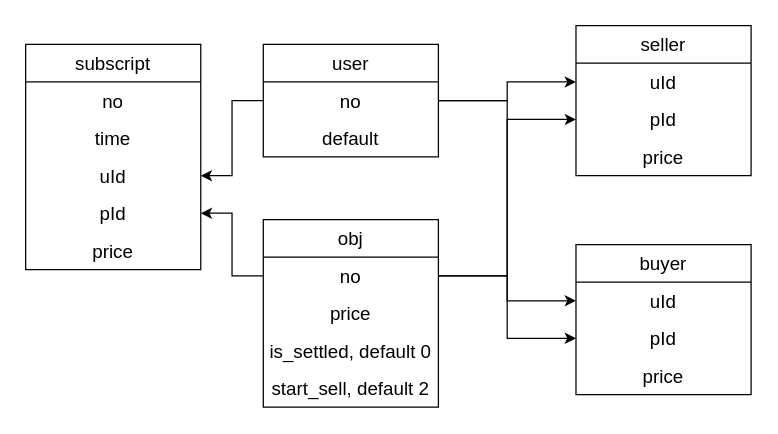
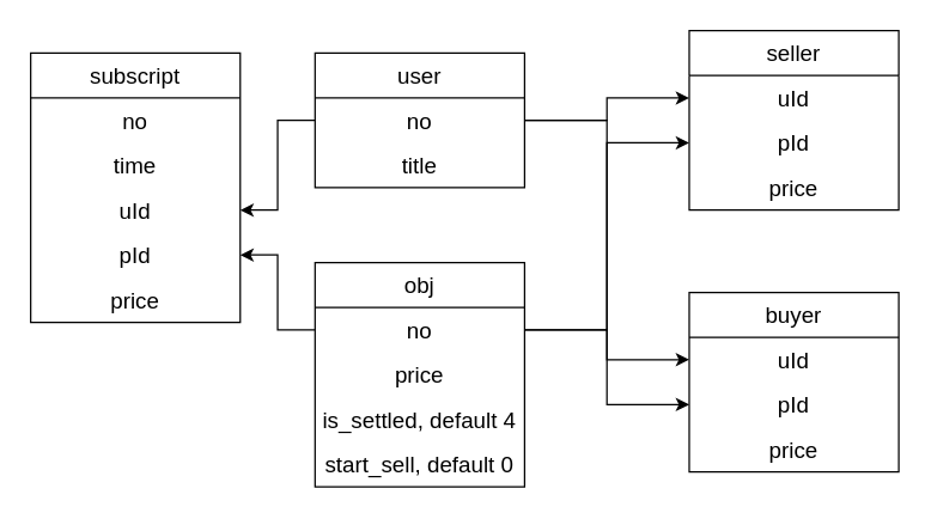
  <mxCell id="0" />
  <mxCell id="1" parent="0" />
  <mxCell id="2" value="user" style="swimlane;fontStyle=0;childLayout=stackLayout;horizontal=1;startSize=30;horizontalStack=0;resizeParent=1;resizeParentMax=0;resizeLast=0;collapsible=1;marginBottom=0;whiteSpace=wrap;html=1;align=center;fontSize=15;" vertex="1" parent="1"><mxGeometry x="210" y="35" width="140" height="90" as="geometry" /></mxCell>
  <mxCell id="3" value="no" style="text;strokeColor=none;fillColor=none;align=center;verticalAlign=middle;spacingLeft=4;spacingRight=4;overflow=hidden;points=[[0,0.5],[1,0.5]];portConstraint=eastwest;rotatable=0;whiteSpace=wrap;html=1;fontSize=15;" vertex="1" parent="2"><mxGeometry y="30" width="140" height="30" as="geometry" /></mxCell>
- <mxCell id="4" value="default" style="text;strokeColor=none;fillColor=none;align=center;verticalAlign=middle;spacingLeft=4;spacingRight=4;overflow=hidden;points=[[0,0.5],[1,0.5]];portConstraint=eastwest;rotatable=0;whiteSpace=wrap;html=1;fontSize=15;" vertex="1" parent="2"><mxGeometry y="60" width="140" height="30" as="geometry" /></mxCell>
+ <mxCell id="4" value="title" style="text;strokeColor=none;fillColor=none;align=center;verticalAlign=middle;spacingLeft=4;spacingRight=4;overflow=hidden;points=[[0,0.5],[1,0.5]];portConstraint=eastwest;rotatable=0;whiteSpace=wrap;html=1;fontSize=15;" vertex="1" parent="2"><mxGeometry y="60" width="140" height="30" as="geometry" /></mxCell>
  <mxCell id="5" value="buyer" style="swimlane;fontStyle=0;childLayout=stackLayout;horizontal=1;startSize=30;horizontalStack=0;resizeParent=1;resizeParentMax=0;resizeLast=0;collapsible=1;marginBottom=0;whiteSpace=wrap;html=1;align=center;fontSize=15;" vertex="1" parent="1"><mxGeometry x="460" y="195" width="140" height="120" as="geometry" /></mxCell>
  <mxCell id="6" value="uId" style="text;strokeColor=none;fillColor=none;align=center;verticalAlign=middle;spacingLeft=4;spacingRight=4;overflow=hidden;points=[[0,0.5],[1,0.5]];portConstraint=eastwest;rotatable=0;whiteSpace=wrap;html=1;fontSize=15;" vertex="1" parent="5"><mxGeometry y="30" width="140" height="30" as="geometry" /></mxCell>
  <mxCell id="7" value="pId" style="text;strokeColor=none;fillColor=none;align=center;verticalAlign=middle;spacingLeft=4;spacingRight=4;overflow=hidden;points=[[0,0.5],[1,0.5]];portConstraint=eastwest;rotatable=0;whiteSpace=wrap;html=1;fontSize=15;" vertex="1" parent="5"><mxGeometry y="60" width="140" height="30" as="geometry" /></mxCell>
  <mxCell id="8" value="price" style="text;strokeColor=none;fillColor=none;align=center;verticalAlign=middle;spacingLeft=4;spacingRight=4;overflow=hidden;points=[[0,0.5],[1,0.5]];portConstraint=eastwest;rotatable=0;whiteSpace=wrap;html=1;fontSize=15;" vertex="1" parent="5"><mxGeometry y="90" width="140" height="30" as="geometry" /></mxCell>
  <mxCell id="9" value="seller" style="swimlane;fontStyle=0;childLayout=stackLayout;horizontal=1;startSize=30;horizontalStack=0;resizeParent=1;resizeParentMax=0;resizeLast=0;collapsible=1;marginBottom=0;whiteSpace=wrap;html=1;align=center;fontSize=15;" vertex="1" parent="1"><mxGeometry x="460" y="20" width="140" height="120" as="geometry" /></mxCell>
  <mxCell id="10" value="uId" style="text;strokeColor=none;fillColor=none;align=center;verticalAlign=middle;spacingLeft=4;spacingRight=4;overflow=hidden;points=[[0,0.5],[1,0.5]];portConstraint=eastwest;rotatable=0;whiteSpace=wrap;html=1;fontSize=15;" vertex="1" parent="9"><mxGeometry y="30" width="140" height="30" as="geometry" /></mxCell>
  <mxCell id="11" value="pId" style="text;strokeColor=none;fillColor=none;align=center;verticalAlign=middle;spacingLeft=4;spacingRight=4;overflow=hidden;points=[[0,0.5],[1,0.5]];portConstraint=eastwest;rotatable=0;whiteSpace=wrap;html=1;fontSize=15;" vertex="1" parent="9"><mxGeometry y="60" width="140" height="30" as="geometry" /></mxCell>
  <mxCell id="12" value="price" style="text;strokeColor=none;fillColor=none;align=center;verticalAlign=middle;spacingLeft=4;spacingRight=4;overflow=hidden;points=[[0,0.5],[1,0.5]];portConstraint=eastwest;rotatable=0;whiteSpace=wrap;html=1;fontSize=15;" vertex="1" parent="9"><mxGeometry y="90" width="140" height="30" as="geometry" /></mxCell>
  <mxCell id="13" value="obj" style="swimlane;fontStyle=0;childLayout=stackLayout;horizontal=1;startSize=30;horizontalStack=0;resizeParent=1;resizeParentMax=0;resizeLast=0;collapsible=1;marginBottom=0;whiteSpace=wrap;html=1;align=center;fontSize=15;" vertex="1" parent="1"><mxGeometry x="210" y="175" width="140" height="150" as="geometry" /></mxCell>
  <mxCell id="14" value="no" style="text;strokeColor=none;fillColor=none;align=center;verticalAlign=middle;spacingLeft=4;spacingRight=4;overflow=hidden;points=[[0,0.5],[1,0.5]];portConstraint=eastwest;rotatable=0;whiteSpace=wrap;html=1;fontSize=15;" vertex="1" parent="13"><mxGeometry y="30" width="140" height="30" as="geometry" /></mxCell>
  <mxCell id="15" value="price" style="text;strokeColor=none;fillColor=none;align=center;verticalAlign=middle;spacingLeft=4;spacingRight=4;overflow=hidden;points=[[0,0.5],[1,0.5]];portConstraint=eastwest;rotatable=0;whiteSpace=wrap;html=1;fontSize=15;" vertex="1" parent="13"><mxGeometry y="60" width="140" height="30" as="geometry" /></mxCell>
- <mxCell id="16" value="is_settled, default 0" style="text;strokeColor=none;fillColor=none;align=center;verticalAlign=middle;spacingLeft=4;spacingRight=4;overflow=hidden;points=[[0,0.5],[1,0.5]];portConstraint=eastwest;rotatable=0;whiteSpace=wrap;html=1;fontSize=15;" vertex="1" parent="13"><mxGeometry y="90" width="140" height="30" as="geometry" /></mxCell>
- <mxCell id="17" value="start_sell, default 2" style="text;strokeColor=none;fillColor=none;align=center;verticalAlign=middle;spacingLeft=4;spacingRight=4;overflow=hidden;points=[[0,0.5],[1,0.5]];portConstraint=eastwest;rotatable=0;whiteSpace=wrap;html=1;fontSize=15;" vertex="1" parent="13"><mxGeometry y="120" width="140" height="30" as="geometry" /></mxCell>
+ <mxCell id="16" value="is_settled, default 4" style="text;strokeColor=none;fillColor=none;align=center;verticalAlign=middle;spacingLeft=4;spacingRight=4;overflow=hidden;points=[[0,0.5],[1,0.5]];portConstraint=eastwest;rotatable=0;whiteSpace=wrap;html=1;fontSize=15;" vertex="1" parent="13"><mxGeometry y="90" width="140" height="30" as="geometry" /></mxCell>
+ <mxCell id="17" value="start_sell, default 0" style="text;strokeColor=none;fillColor=none;align=center;verticalAlign=middle;spacingLeft=4;spacingRight=4;overflow=hidden;points=[[0,0.5],[1,0.5]];portConstraint=eastwest;rotatable=0;whiteSpace=wrap;html=1;fontSize=15;" vertex="1" parent="13"><mxGeometry y="120" width="140" height="30" as="geometry" /></mxCell>
  <mxCell id="18" value="subscript" style="swimlane;fontStyle=0;childLayout=stackLayout;horizontal=1;startSize=30;horizontalStack=0;resizeParent=1;resizeParentMax=0;resizeLast=0;collapsible=1;marginBottom=0;whiteSpace=wrap;html=1;align=center;fontSize=15;" vertex="1" parent="1"><mxGeometry x="20" y="35" width="140" height="180" as="geometry" /></mxCell>
  <mxCell id="19" value="no" style="text;strokeColor=none;fillColor=none;align=center;verticalAlign=middle;spacingLeft=4;spacingRight=4;overflow=hidden;points=[[0,0.5],[1,0.5]];portConstraint=eastwest;rotatable=0;whiteSpace=wrap;html=1;fontSize=15;" vertex="1" parent="18"><mxGeometry y="30" width="140" height="30" as="geometry" /></mxCell>
  <mxCell id="20" value="time" style="text;strokeColor=none;fillColor=none;align=center;verticalAlign=middle;spacingLeft=4;spacingRight=4;overflow=hidden;points=[[0,0.5],[1,0.5]];portConstraint=eastwest;rotatable=0;whiteSpace=wrap;html=1;fontSize=15;" vertex="1" parent="18"><mxGeometry y="60" width="140" height="30" as="geometry" /></mxCell>
  <mxCell id="21" value="uId" style="text;strokeColor=none;fillColor=none;align=center;verticalAlign=middle;spacingLeft=4;spacingRight=4;overflow=hidden;points=[[0,0.5],[1,0.5]];portConstraint=eastwest;rotatable=0;whiteSpace=wrap;html=1;fontSize=15;" vertex="1" parent="18"><mxGeometry y="90" width="140" height="30" as="geometry" /></mxCell>
  <mxCell id="22" value="pId" style="text;strokeColor=none;fillColor=none;align=center;verticalAlign=middle;spacingLeft=4;spacingRight=4;overflow=hidden;points=[[0,0.5],[1,0.5]];portConstraint=eastwest;rotatable=0;whiteSpace=wrap;html=1;fontSize=15;" vertex="1" parent="18"><mxGeometry y="120" width="140" height="30" as="geometry" /></mxCell>
  <mxCell id="23" value="price" style="text;strokeColor=none;fillColor=none;align=center;verticalAlign=middle;spacingLeft=4;spacingRight=4;overflow=hidden;points=[[0,0.5],[1,0.5]];portConstraint=eastwest;rotatable=0;whiteSpace=wrap;html=1;fontSize=15;" vertex="1" parent="18"><mxGeometry y="150" width="140" height="30" as="geometry" /></mxCell>
  <mxCell id="24" style="edgeStyle=orthogonalEdgeStyle;rounded=0;orthogonalLoop=1;jettySize=auto;html=1;exitX=1;exitY=0.5;exitDx=0;exitDy=0;entryX=0;entryY=0.5;entryDx=0;entryDy=0;fontSize=15;" edge="1" parent="1" source="3" target="6"><mxGeometry relative="1" as="geometry" /></mxCell>
  <mxCell id="25" style="edgeStyle=orthogonalEdgeStyle;rounded=0;orthogonalLoop=1;jettySize=auto;html=1;exitX=1;exitY=0.5;exitDx=0;exitDy=0;entryX=0;entryY=0.5;entryDx=0;entryDy=0;fontSize=15;" edge="1" parent="1" source="14" target="11"><mxGeometry relative="1" as="geometry" /></mxCell>
  <mxCell id="26" style="edgeStyle=orthogonalEdgeStyle;rounded=0;orthogonalLoop=1;jettySize=auto;html=1;exitX=1;exitY=0.5;exitDx=0;exitDy=0;entryX=0;entryY=0.5;entryDx=0;entryDy=0;fontSize=15;" edge="1" parent="1" source="14" target="7"><mxGeometry relative="1" as="geometry" /></mxCell>
  <mxCell id="27" style="edgeStyle=orthogonalEdgeStyle;rounded=0;orthogonalLoop=1;jettySize=auto;html=1;exitX=1;exitY=0.5;exitDx=0;exitDy=0;entryX=0;entryY=0.5;entryDx=0;entryDy=0;fontSize=15;" edge="1" parent="1" source="3" target="10"><mxGeometry relative="1" as="geometry" /></mxCell>
  <mxCell id="28" style="edgeStyle=orthogonalEdgeStyle;rounded=0;orthogonalLoop=1;jettySize=auto;html=1;exitX=0;exitY=0.5;exitDx=0;exitDy=0;entryX=1;entryY=0.5;entryDx=0;entryDy=0;fontSize=15;" edge="1" parent="1" source="3" target="21"><mxGeometry relative="1" as="geometry" /></mxCell>
  <mxCell id="29" style="edgeStyle=orthogonalEdgeStyle;rounded=0;orthogonalLoop=1;jettySize=auto;html=1;exitX=0;exitY=0.5;exitDx=0;exitDy=0;entryX=1;entryY=0.5;entryDx=0;entryDy=0;fontSize=15;" edge="1" parent="1" source="14" target="22"><mxGeometry relative="1" as="geometry" /></mxCell>
